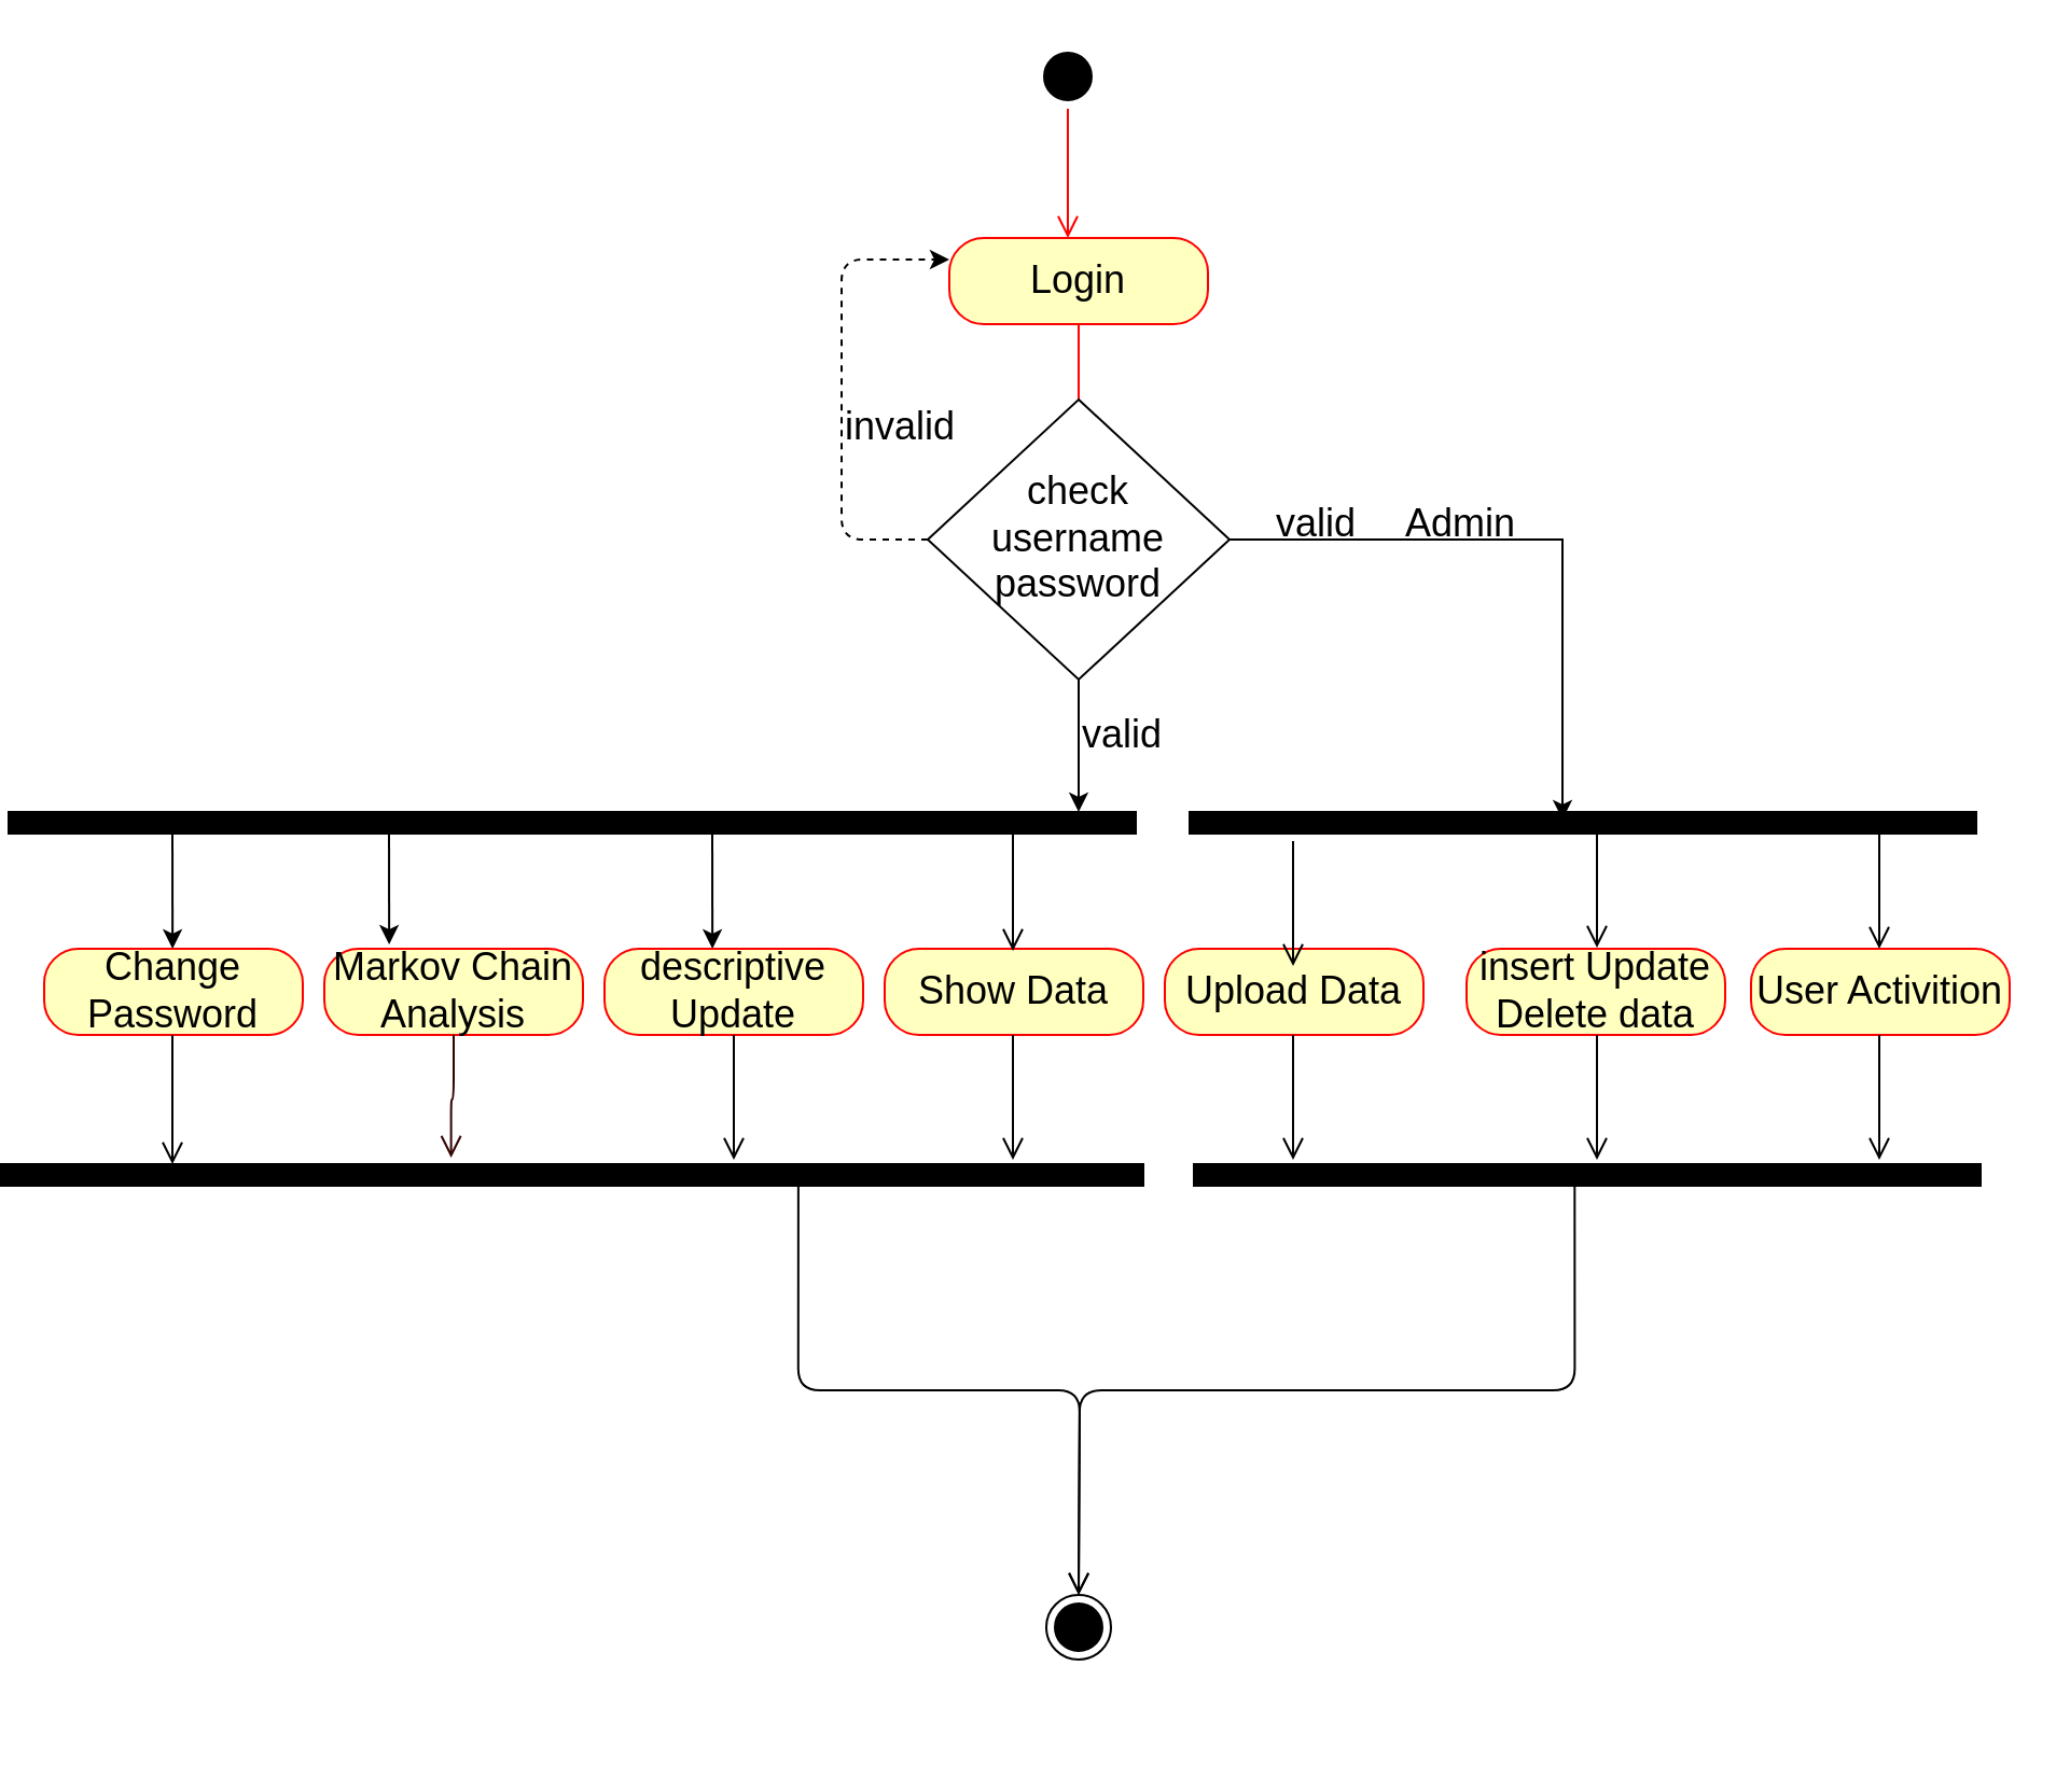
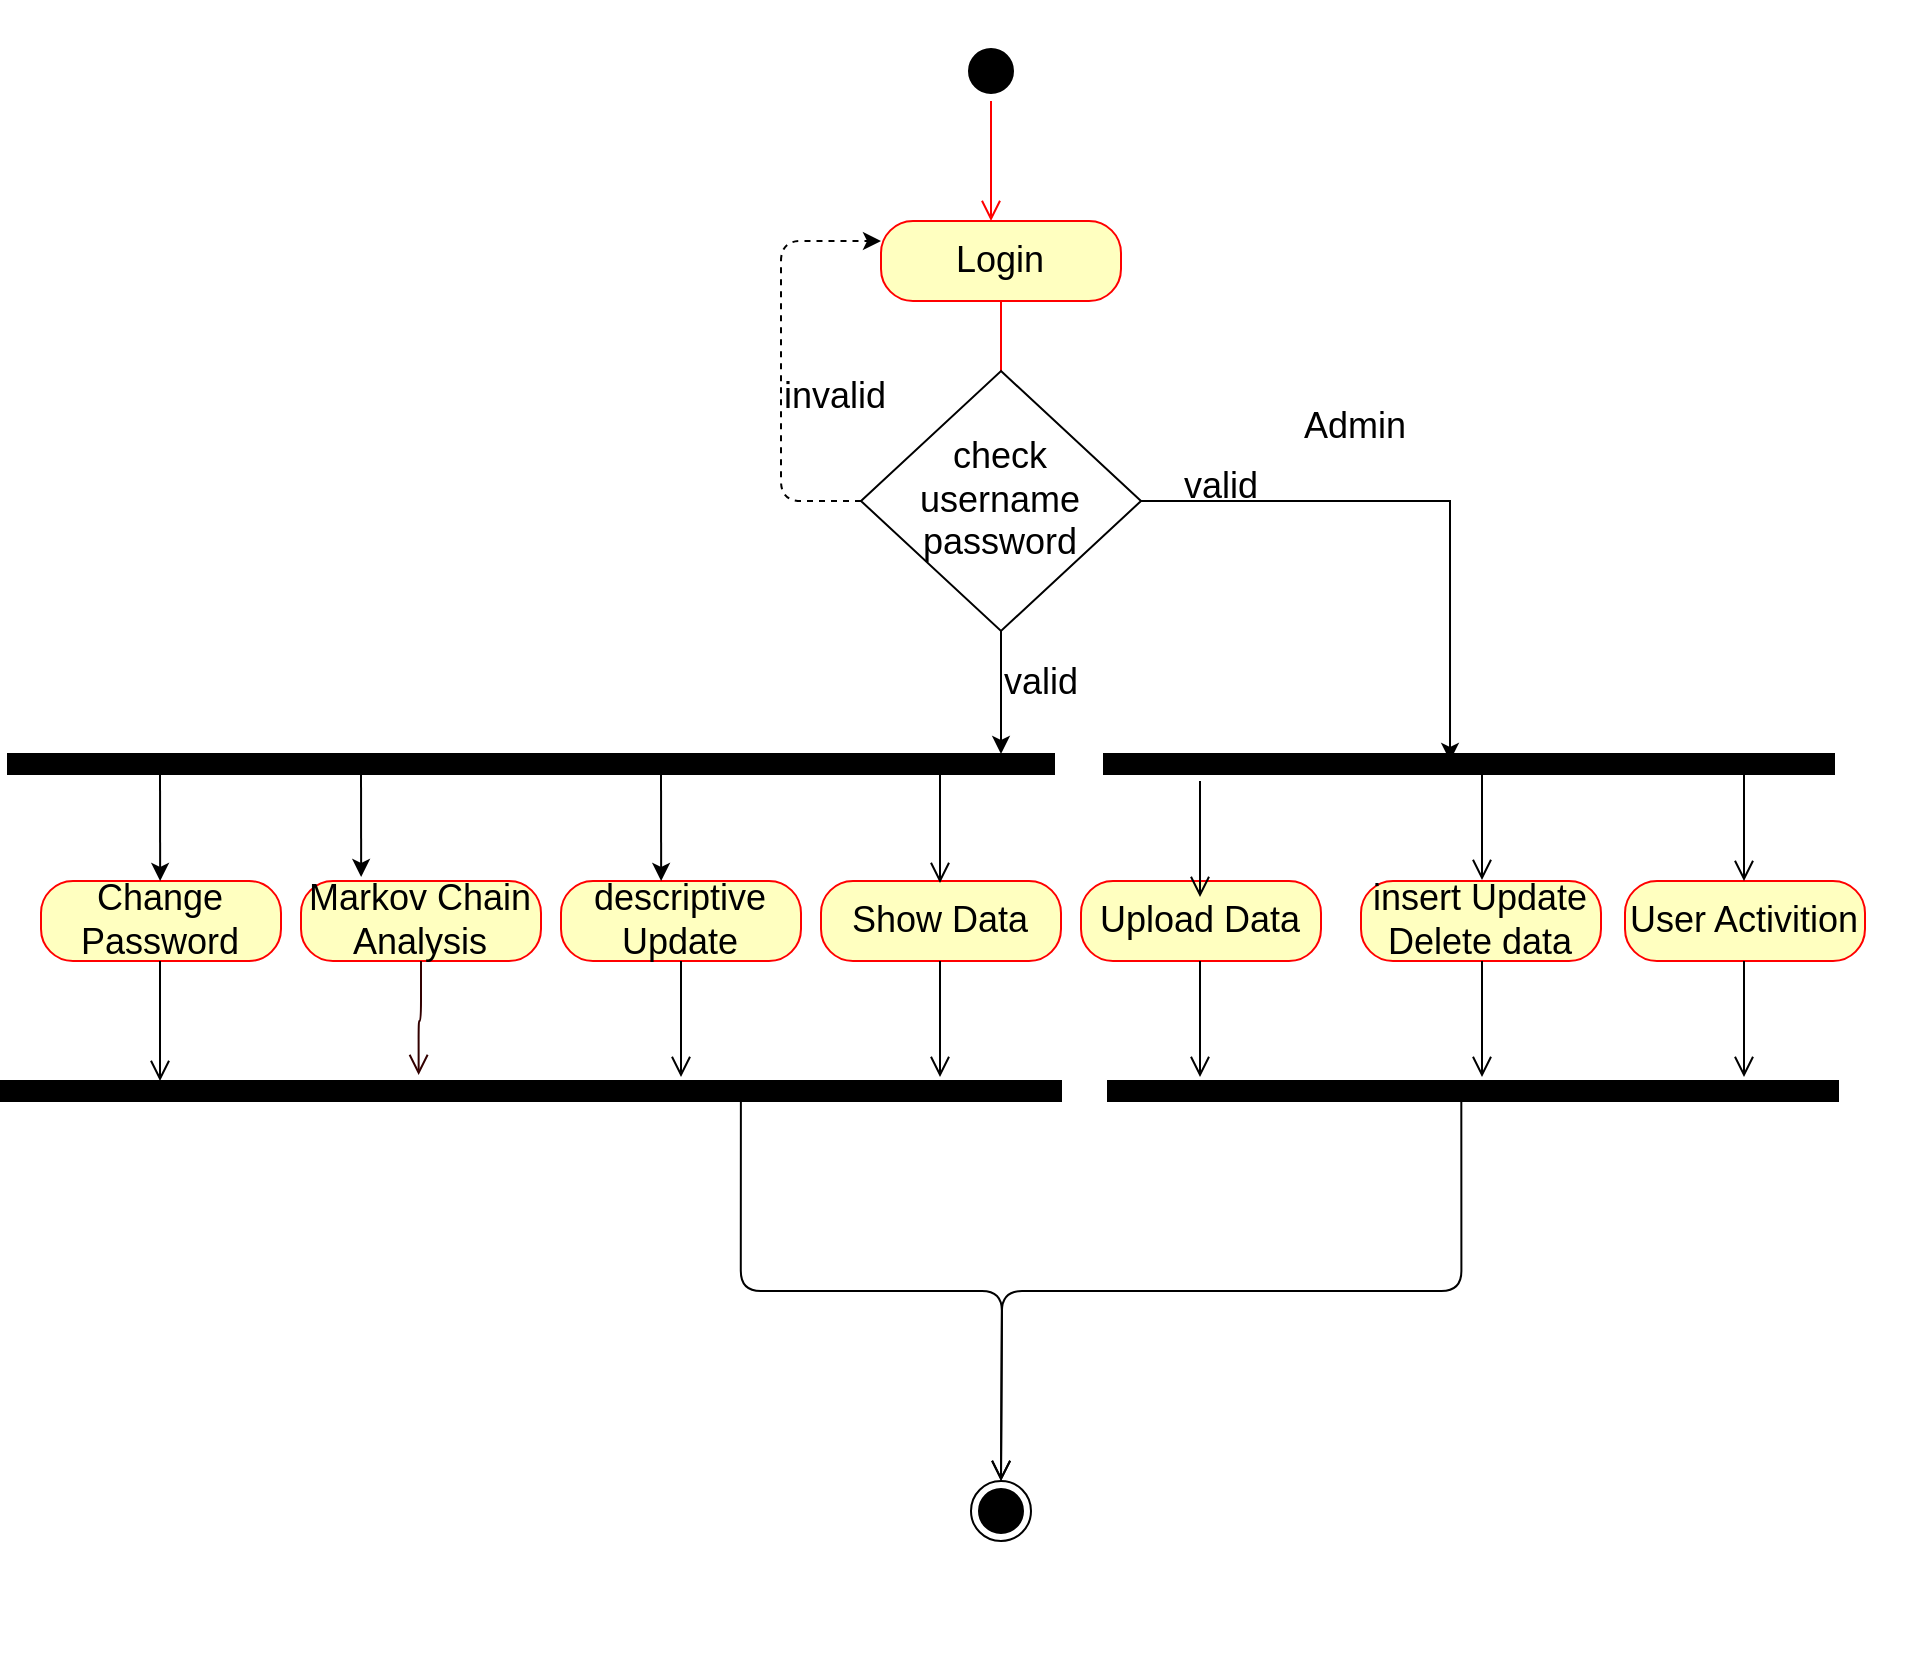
  <mxCell id="0" />
  <mxCell id="1" parent="0" />
  <mxCell id="2" value="" style="ellipse;html=1;shape=startState;fillColor=#000000;strokeColor=#000000;fontSize=18;" vertex="1" parent="1"><mxGeometry x="480" y="20" width="30" height="30" as="geometry" /></mxCell>
  <mxCell id="3" value="" style="edgeStyle=orthogonalEdgeStyle;html=1;verticalAlign=bottom;endArrow=open;endSize=8;strokeColor=#ff0000;fontSize=18;" edge="1" source="2" parent="1"><mxGeometry relative="1" as="geometry"><mxPoint x="495" y="110" as="targetPoint" /></mxGeometry></mxCell>
  <mxCell id="4" value="Login" style="rounded=1;whiteSpace=wrap;html=1;arcSize=40;fontColor=#000000;fillColor=#ffffc0;strokeColor=#ff0000;fontSize=18;" vertex="1" parent="1"><mxGeometry x="440" y="110" width="120" height="40" as="geometry" /></mxCell>
  <mxCell id="5" value="" style="edgeStyle=orthogonalEdgeStyle;html=1;verticalAlign=bottom;endArrow=open;endSize=8;strokeColor=#ff0000;fontSize=18;" edge="1" source="4" parent="1"><mxGeometry relative="1" as="geometry"><mxPoint x="500" y="210" as="targetPoint" /></mxGeometry></mxCell>
  <mxCell id="6" style="edgeStyle=orthogonalEdgeStyle;rounded=0;orthogonalLoop=1;jettySize=auto;html=1;exitX=1;exitY=0.5;exitDx=0;exitDy=0;strokeColor=#000000;entryX=0.35;entryY=0.526;entryDx=0;entryDy=0;entryPerimeter=0;fontSize=18;" edge="1" parent="1" source="7" target="23"><mxGeometry relative="1" as="geometry"><mxPoint x="630" y="280" as="targetPoint" /></mxGeometry></mxCell>
  <mxCell id="7" value="&lt;div&gt;check &lt;br&gt;&lt;/div&gt;&lt;div&gt;username password&lt;/div&gt;" style="rhombus;whiteSpace=wrap;html=1;fontSize=18;" vertex="1" parent="1"><mxGeometry x="430" y="185" width="140" height="130" as="geometry" /></mxCell>
  <mxCell id="8" value="" style="endArrow=classic;html=1;entryX=0;entryY=0.25;entryDx=0;entryDy=0;exitX=0;exitY=0.5;exitDx=0;exitDy=0;fontSize=18;dashed=1;" edge="1" parent="1" source="7" target="4"><mxGeometry width="50" height="50" relative="1" as="geometry"><mxPoint x="440" y="360" as="sourcePoint" /><mxPoint x="490" y="310" as="targetPoint" /><Array as="points"><mxPoint x="390" y="250" /><mxPoint x="390" y="120" /></Array></mxGeometry></mxCell>
  <mxCell id="9" value="" style="html=1;points=[];perimeter=orthogonalPerimeter;rotation=90;fillColor=#000000;fontSize=18;" vertex="1" parent="1"><mxGeometry x="260" y="120" width="10" height="523" as="geometry" /></mxCell>
  <mxCell id="10" value="Change Password" style="rounded=1;whiteSpace=wrap;html=1;arcSize=40;fontColor=#000000;fillColor=#ffffc0;strokeColor=#ff0000;fontSize=18;" vertex="1" parent="1"><mxGeometry x="20" y="440" width="120" height="40" as="geometry" /></mxCell>
  <mxCell id="11" value="Markov Chain Analysis" style="rounded=1;whiteSpace=wrap;html=1;arcSize=40;fontColor=#000000;fillColor=#ffffc0;strokeColor=#ff0000;fontSize=18;" vertex="1" parent="1"><mxGeometry x="150" y="440" width="120" height="40" as="geometry" /></mxCell>
  <mxCell id="12" value="" style="edgeStyle=orthogonalEdgeStyle;html=1;verticalAlign=bottom;endArrow=open;endSize=8;strokeColor=#330000;entryX=-0.3;entryY=0.606;entryDx=0;entryDy=0;entryPerimeter=0;fontSize=18;" edge="1" source="11" parent="1" target="16"><mxGeometry relative="1" as="geometry"><mxPoint x="260" y="540" as="targetPoint" /></mxGeometry></mxCell>
  <mxCell id="13" value="descriptive Update" style="rounded=1;whiteSpace=wrap;html=1;arcSize=40;fontColor=#000000;fillColor=#ffffc0;strokeColor=#ff0000;fontSize=18;" vertex="1" parent="1"><mxGeometry x="280" y="440" width="120" height="40" as="geometry" /></mxCell>
  <mxCell id="14" value="Show Data" style="rounded=1;whiteSpace=wrap;html=1;arcSize=40;fontColor=#000000;fillColor=#ffffc0;strokeColor=#ff0000;fontSize=18;" vertex="1" parent="1"><mxGeometry x="410" y="440" width="120" height="40" as="geometry" /></mxCell>
  <mxCell id="15" value="" style="edgeStyle=orthogonalEdgeStyle;html=1;verticalAlign=bottom;endArrow=open;endSize=8;strokeColor=#000000;fontSize=18;" edge="1" source="13" parent="1"><mxGeometry relative="1" as="geometry"><mxPoint x="340" y="538" as="targetPoint" /></mxGeometry></mxCell>
  <mxCell id="16" value="" style="html=1;points=[];perimeter=orthogonalPerimeter;fillColor=#000000;rotation=90;fontSize=18;" vertex="1" parent="1"><mxGeometry x="260" y="280" width="10" height="530" as="geometry" /></mxCell>
  <mxCell id="17" value="" style="edgeStyle=orthogonalEdgeStyle;html=1;verticalAlign=bottom;endArrow=open;endSize=8;strokeColor=#000000;fontSize=18;" edge="1" parent="1"><mxGeometry relative="1" as="geometry"><mxPoint x="79.5" y="540" as="targetPoint" /><mxPoint x="79.5" y="480" as="sourcePoint" /></mxGeometry></mxCell>
  <mxCell id="18" value="" style="endArrow=classic;html=1;fontSize=18;exitX=0.5;exitY=1;exitDx=0;exitDy=0;" edge="1" parent="1" source="7" target="9"><mxGeometry width="50" height="50" relative="1" as="geometry"><mxPoint x="500" y="285" as="sourcePoint" /><mxPoint x="501" y="335" as="targetPoint" /></mxGeometry></mxCell>
  <mxCell id="19" value="" style="endArrow=classic;html=1;entryX=0.15;entryY=0.475;entryDx=0;entryDy=0;entryPerimeter=0;fontSize=18;" edge="1" parent="1"><mxGeometry width="50" height="50" relative="1" as="geometry"><mxPoint x="79.5" y="382" as="sourcePoint" /><mxPoint x="79.575" y="440" as="targetPoint" /></mxGeometry></mxCell>
  <mxCell id="20" value="" style="endArrow=classic;html=1;entryX=0.15;entryY=0.475;entryDx=0;entryDy=0;entryPerimeter=0;fontSize=18;" edge="1" parent="1"><mxGeometry width="50" height="50" relative="1" as="geometry"><mxPoint x="180" y="380" as="sourcePoint" /><mxPoint x="180.075" y="438" as="targetPoint" /></mxGeometry></mxCell>
  <mxCell id="21" value="" style="endArrow=classic;html=1;entryX=0.15;entryY=0.475;entryDx=0;entryDy=0;entryPerimeter=0;fontSize=18;" edge="1" parent="1"><mxGeometry width="50" height="50" relative="1" as="geometry"><mxPoint x="330" y="382" as="sourcePoint" /><mxPoint x="330.075" y="440" as="targetPoint" /></mxGeometry></mxCell>
  <mxCell id="22" value="valid" style="text;html=1;resizable=0;points=[];autosize=1;align=left;verticalAlign=top;spacingTop=-4;fontSize=18;" vertex="1" parent="1"><mxGeometry x="500" y="328" width="40" height="20" as="geometry" /></mxCell>
  <mxCell id="23" value="" style="html=1;points=[];perimeter=orthogonalPerimeter;rotation=90;fillColor=#000000;fontSize=18;" vertex="1" parent="1"><mxGeometry x="729" y="199" width="10" height="365" as="geometry" /></mxCell>
  <mxCell id="24" value="" style="edgeStyle=orthogonalEdgeStyle;html=1;verticalAlign=bottom;endArrow=open;endSize=8;strokeColor=#000000;fontSize=18;" edge="1" parent="1"><mxGeometry relative="1" as="geometry"><mxPoint x="469.5" y="538" as="targetPoint" /><mxPoint x="469.5" y="480" as="sourcePoint" /></mxGeometry></mxCell>
  <mxCell id="25" value="" style="edgeStyle=orthogonalEdgeStyle;html=1;verticalAlign=bottom;endArrow=open;endSize=8;strokeColor=#000000;fontSize=18;" edge="1" parent="1"><mxGeometry relative="1" as="geometry"><mxPoint x="469.5" y="441" as="targetPoint" /><mxPoint x="469.5" y="383" as="sourcePoint" /></mxGeometry></mxCell>
- <mxCell id="26" value="Admin" style="text;html=1;resizable=0;points=[];autosize=1;align=left;verticalAlign=top;spacingTop=-4;fontSize=18;" vertex="1" parent="1"><mxGeometry x="650" y="230" width="50" height="20" as="geometry" /></mxCell>
+ <mxCell id="26" value="Admin" style="text;html=1;resizable=0;points=[];autosize=1;align=left;verticalAlign=top;spacingTop=-4;fontSize=18;" vertex="1" parent="1"><mxGeometry x="650" y="200" width="50" height="20" as="geometry" /></mxCell>
  <mxCell id="27" value="Upload Data" style="rounded=1;whiteSpace=wrap;html=1;arcSize=40;fontColor=#000000;fillColor=#ffffc0;strokeColor=#ff0000;fontSize=18;" vertex="1" parent="1"><mxGeometry x="540" y="440" width="120" height="40" as="geometry" /></mxCell>
  <mxCell id="28" value="insert Update Delete data" style="rounded=1;whiteSpace=wrap;html=1;arcSize=40;fontColor=#000000;fillColor=#ffffc0;strokeColor=#ff0000;fontSize=18;" vertex="1" parent="1"><mxGeometry x="680" y="440" width="120" height="40" as="geometry" /></mxCell>
  <mxCell id="29" value="User Activition" style="rounded=1;whiteSpace=wrap;html=1;arcSize=40;fontColor=#000000;fillColor=#ffffc0;strokeColor=#ff0000;fontSize=18;" vertex="1" parent="1"><mxGeometry x="812" y="440" width="120" height="40" as="geometry" /></mxCell>
  <mxCell id="30" value="" style="html=1;points=[];perimeter=orthogonalPerimeter;rotation=90;fillColor=#000000;fontSize=18;" vertex="1" parent="1"><mxGeometry x="731" y="362.5" width="10" height="365" as="geometry" /></mxCell>
  <mxCell id="31" value="" style="edgeStyle=orthogonalEdgeStyle;html=1;verticalAlign=bottom;endArrow=open;endSize=8;strokeColor=#000000;fontSize=18;" edge="1" parent="1"><mxGeometry relative="1" as="geometry"><mxPoint x="599.5" y="538" as="targetPoint" /><mxPoint x="599.5" y="480" as="sourcePoint" /></mxGeometry></mxCell>
  <mxCell id="32" value="" style="edgeStyle=orthogonalEdgeStyle;html=1;verticalAlign=bottom;endArrow=open;endSize=8;strokeColor=#000000;fontSize=18;" edge="1" parent="1"><mxGeometry relative="1" as="geometry"><mxPoint x="599.5" y="448" as="targetPoint" /><mxPoint x="599.5" y="390" as="sourcePoint" /></mxGeometry></mxCell>
  <mxCell id="33" value="" style="edgeStyle=orthogonalEdgeStyle;html=1;verticalAlign=bottom;endArrow=open;endSize=8;strokeColor=#000000;fontSize=18;" edge="1" parent="1"><mxGeometry relative="1" as="geometry"><mxPoint x="740.5" y="538" as="targetPoint" /><mxPoint x="740.5" y="480" as="sourcePoint" /></mxGeometry></mxCell>
  <mxCell id="34" value="" style="edgeStyle=orthogonalEdgeStyle;html=1;verticalAlign=bottom;endArrow=open;endSize=8;strokeColor=#000000;fontSize=18;" edge="1" parent="1"><mxGeometry relative="1" as="geometry"><mxPoint x="871.5" y="538" as="targetPoint" /><mxPoint x="871.5" y="480" as="sourcePoint" /></mxGeometry></mxCell>
  <mxCell id="35" value="" style="edgeStyle=orthogonalEdgeStyle;html=1;verticalAlign=bottom;endArrow=open;endSize=8;strokeColor=#000000;fontSize=18;" edge="1" parent="1"><mxGeometry relative="1" as="geometry"><mxPoint x="740.5" y="439.5" as="targetPoint" /><mxPoint x="740.5" y="381.5" as="sourcePoint" /></mxGeometry></mxCell>
  <mxCell id="36" value="" style="edgeStyle=orthogonalEdgeStyle;html=1;verticalAlign=bottom;endArrow=open;endSize=8;strokeColor=#000000;fontSize=18;" edge="1" parent="1"><mxGeometry relative="1" as="geometry"><mxPoint x="871.5" y="440" as="targetPoint" /><mxPoint x="871.5" y="382" as="sourcePoint" /></mxGeometry></mxCell>
  <mxCell id="37" value="" style="ellipse;html=1;shape=endState;fillColor=#000000;strokeColor=#000000;fontSize=18;" vertex="1" parent="1"><mxGeometry x="485" y="740" width="30" height="30" as="geometry" /></mxCell>
  <mxCell id="38" value="" style="edgeStyle=orthogonalEdgeStyle;html=1;verticalAlign=bottom;endArrow=open;endSize=8;strokeColor=#000000;exitX=1;exitY=0.302;exitDx=0;exitDy=0;exitPerimeter=0;fontSize=18;" edge="1" parent="1" source="16"><mxGeometry relative="1" as="geometry"><mxPoint x="500" y="740" as="targetPoint" /><mxPoint x="500" y="682" as="sourcePoint" /></mxGeometry></mxCell>
  <mxCell id="39" value="" style="edgeStyle=orthogonalEdgeStyle;html=1;verticalAlign=bottom;endArrow=open;endSize=8;strokeColor=#000000;exitX=1;exitY=0.516;exitDx=0;exitDy=0;exitPerimeter=0;fontSize=18;" edge="1" parent="1" source="30"><mxGeometry relative="1" as="geometry"><mxPoint x="500" y="740" as="targetPoint" /><mxPoint x="380" y="560" as="sourcePoint" /></mxGeometry></mxCell>
  <mxCell id="40" value="valid" style="text;html=1;resizable=0;points=[];autosize=1;align=left;verticalAlign=top;spacingTop=-4;fontSize=18;" vertex="1" parent="1"><mxGeometry x="590" y="230" width="40" height="20" as="geometry" /></mxCell>
  <mxCell id="41" value="invalid" style="text;html=1;resizable=0;points=[];autosize=1;align=left;verticalAlign=top;spacingTop=-4;fontSize=18;" vertex="1" parent="1"><mxGeometry x="390" y="185" width="50" height="20" as="geometry" /></mxCell>
